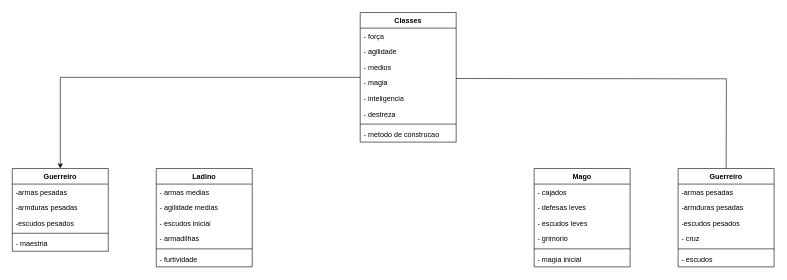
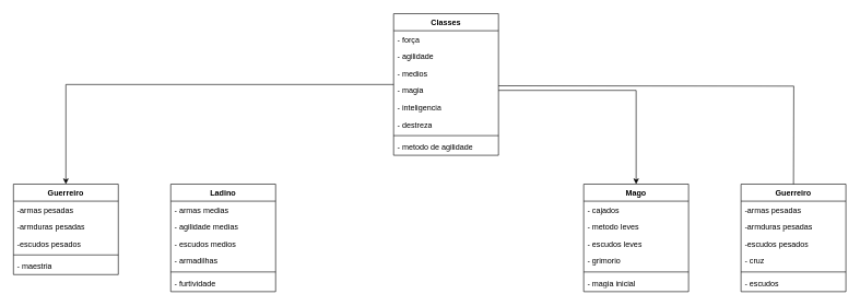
  <mxCell id="0" />
  <mxCell id="1" parent="0" />
  <mxCell id="2" value="" style="edgeStyle=orthogonalEdgeStyle;rounded=0;orthogonalLoop=1;jettySize=auto;html=1;" edge="1" parent="1" source="3" target="12"><mxGeometry relative="1" as="geometry"><Array as="points"><mxPoint x="100" y="128" /></Array></mxGeometry></mxCell>
  <mxCell id="3" value="Classes" style="swimlane;fontStyle=1;align=center;verticalAlign=top;childLayout=stackLayout;horizontal=1;startSize=26;horizontalStack=0;resizeParent=1;resizeParentMax=0;resizeLast=0;collapsible=1;marginBottom=0;whiteSpace=wrap;html=1;" vertex="1" parent="1"><mxGeometry x="600" y="20" width="160" height="216" as="geometry" /></mxCell>
  <mxCell id="4" value="- força" style="text;strokeColor=none;fillColor=none;align=left;verticalAlign=top;spacingLeft=4;spacingRight=4;overflow=hidden;rotatable=0;points=[[0,0.5],[1,0.5]];portConstraint=eastwest;whiteSpace=wrap;html=1;" vertex="1" parent="3"><mxGeometry y="26" width="160" height="26" as="geometry" /></mxCell>
  <mxCell id="5" value="- agilidade" style="text;strokeColor=none;fillColor=none;align=left;verticalAlign=top;spacingLeft=4;spacingRight=4;overflow=hidden;rotatable=0;points=[[0,0.5],[1,0.5]];portConstraint=eastwest;whiteSpace=wrap;html=1;" vertex="1" parent="3"><mxGeometry y="52" width="160" height="26" as="geometry" /></mxCell>
  <mxCell id="6" value="- medios" style="text;strokeColor=none;fillColor=none;align=left;verticalAlign=top;spacingLeft=4;spacingRight=4;overflow=hidden;rotatable=0;points=[[0,0.5],[1,0.5]];portConstraint=eastwest;whiteSpace=wrap;html=1;" vertex="1" parent="3"><mxGeometry y="78" width="160" height="26" as="geometry" /></mxCell>
  <mxCell id="7" value="- magia" style="text;strokeColor=none;fillColor=none;align=left;verticalAlign=top;spacingLeft=4;spacingRight=4;overflow=hidden;rotatable=0;points=[[0,0.5],[1,0.5]];portConstraint=eastwest;whiteSpace=wrap;html=1;" vertex="1" parent="3"><mxGeometry y="104" width="160" height="26" as="geometry" /></mxCell>
  <mxCell id="8" value="- inteligencia" style="text;strokeColor=none;fillColor=none;align=left;verticalAlign=top;spacingLeft=4;spacingRight=4;overflow=hidden;rotatable=0;points=[[0,0.5],[1,0.5]];portConstraint=eastwest;whiteSpace=wrap;html=1;" vertex="1" parent="3"><mxGeometry y="130" width="160" height="26" as="geometry" /></mxCell>
  <mxCell id="9" value="- destreza" style="text;strokeColor=none;fillColor=none;align=left;verticalAlign=top;spacingLeft=4;spacingRight=4;overflow=hidden;rotatable=0;points=[[0,0.5],[1,0.5]];portConstraint=eastwest;whiteSpace=wrap;html=1;" vertex="1" parent="3"><mxGeometry y="156" width="160" height="26" as="geometry" /></mxCell>
  <mxCell id="10" value="" style="line;strokeWidth=1;fillColor=none;align=left;verticalAlign=middle;spacingTop=-1;spacingLeft=3;spacingRight=3;rotatable=0;labelPosition=right;points=[];portConstraint=eastwest;strokeColor=inherit;" vertex="1" parent="3"><mxGeometry y="182" width="160" height="8" as="geometry" /></mxCell>
- <mxCell id="11" value="- metodo de construcao" style="text;strokeColor=none;fillColor=none;align=left;verticalAlign=top;spacingLeft=4;spacingRight=4;overflow=hidden;rotatable=0;points=[[0,0.5],[1,0.5]];portConstraint=eastwest;whiteSpace=wrap;html=1;" vertex="1" parent="3"><mxGeometry y="190" width="160" height="26" as="geometry" /></mxCell>
+ <mxCell id="11" value="- metodo de agilidade" style="text;strokeColor=none;fillColor=none;align=left;verticalAlign=top;spacingLeft=4;spacingRight=4;overflow=hidden;rotatable=0;points=[[0,0.5],[1,0.5]];portConstraint=eastwest;whiteSpace=wrap;html=1;" vertex="1" parent="3"><mxGeometry y="190" width="160" height="26" as="geometry" /></mxCell>
  <mxCell id="12" value="Guerreiro" style="swimlane;fontStyle=1;align=center;verticalAlign=top;childLayout=stackLayout;horizontal=1;startSize=26;horizontalStack=0;resizeParent=1;resizeParentMax=0;resizeLast=0;collapsible=1;marginBottom=0;whiteSpace=wrap;html=1;" vertex="1" parent="1"><mxGeometry x="20" y="280" width="160" height="138" as="geometry" /></mxCell>
  <mxCell id="13" value="-armas pesadas" style="text;strokeColor=none;fillColor=none;align=left;verticalAlign=top;spacingLeft=4;spacingRight=4;overflow=hidden;rotatable=0;points=[[0,0.5],[1,0.5]];portConstraint=eastwest;whiteSpace=wrap;html=1;" vertex="1" parent="12"><mxGeometry y="26" width="160" height="26" as="geometry" /></mxCell>
  <mxCell id="14" value="-armduras pesadas" style="text;strokeColor=none;fillColor=none;align=left;verticalAlign=top;spacingLeft=4;spacingRight=4;overflow=hidden;rotatable=0;points=[[0,0.5],[1,0.5]];portConstraint=eastwest;whiteSpace=wrap;html=1;" vertex="1" parent="12"><mxGeometry y="52" width="160" height="26" as="geometry" /></mxCell>
  <mxCell id="15" value="-escudos pesados" style="text;strokeColor=none;fillColor=none;align=left;verticalAlign=top;spacingLeft=4;spacingRight=4;overflow=hidden;rotatable=0;points=[[0,0.5],[1,0.5]];portConstraint=eastwest;whiteSpace=wrap;html=1;" vertex="1" parent="12"><mxGeometry y="78" width="160" height="26" as="geometry" /></mxCell>
  <mxCell id="16" value="" style="line;strokeWidth=1;fillColor=none;align=left;verticalAlign=middle;spacingTop=-1;spacingLeft=3;spacingRight=3;rotatable=0;labelPosition=right;points=[];portConstraint=eastwest;strokeColor=inherit;" vertex="1" parent="12"><mxGeometry y="104" width="160" height="8" as="geometry" /></mxCell>
  <mxCell id="17" value="- maestria" style="text;strokeColor=none;fillColor=none;align=left;verticalAlign=top;spacingLeft=4;spacingRight=4;overflow=hidden;rotatable=0;points=[[0,0.5],[1,0.5]];portConstraint=eastwest;whiteSpace=wrap;html=1;" vertex="1" parent="12"><mxGeometry y="112" width="160" height="26" as="geometry" /></mxCell>
  <mxCell id="18" value="Ladino" style="swimlane;fontStyle=1;align=center;verticalAlign=top;childLayout=stackLayout;horizontal=1;startSize=26;horizontalStack=0;resizeParent=1;resizeParentMax=0;resizeLast=0;collapsible=1;marginBottom=0;whiteSpace=wrap;html=1;" vertex="1" parent="1"><mxGeometry x="260" y="280" width="160" height="164" as="geometry" /></mxCell>
  <mxCell id="19" value="- armas medias" style="text;strokeColor=none;fillColor=none;align=left;verticalAlign=top;spacingLeft=4;spacingRight=4;overflow=hidden;rotatable=0;points=[[0,0.5],[1,0.5]];portConstraint=eastwest;whiteSpace=wrap;html=1;" vertex="1" parent="18"><mxGeometry y="26" width="160" height="26" as="geometry" /></mxCell>
  <mxCell id="20" value="- agilidade medias" style="text;strokeColor=none;fillColor=none;align=left;verticalAlign=top;spacingLeft=4;spacingRight=4;overflow=hidden;rotatable=0;points=[[0,0.5],[1,0.5]];portConstraint=eastwest;whiteSpace=wrap;html=1;" vertex="1" parent="18"><mxGeometry y="52" width="160" height="26" as="geometry" /></mxCell>
- <mxCell id="21" value="- escudos inicial" style="text;strokeColor=none;fillColor=none;align=left;verticalAlign=top;spacingLeft=4;spacingRight=4;overflow=hidden;rotatable=0;points=[[0,0.5],[1,0.5]];portConstraint=eastwest;whiteSpace=wrap;html=1;" vertex="1" parent="18"><mxGeometry y="78" width="160" height="26" as="geometry" /></mxCell>
+ <mxCell id="21" value="- escudos medios" style="text;strokeColor=none;fillColor=none;align=left;verticalAlign=top;spacingLeft=4;spacingRight=4;overflow=hidden;rotatable=0;points=[[0,0.5],[1,0.5]];portConstraint=eastwest;whiteSpace=wrap;html=1;" vertex="1" parent="18"><mxGeometry y="78" width="160" height="26" as="geometry" /></mxCell>
  <mxCell id="22" value="- armadilhas" style="text;strokeColor=none;fillColor=none;align=left;verticalAlign=top;spacingLeft=4;spacingRight=4;overflow=hidden;rotatable=0;points=[[0,0.5],[1,0.5]];portConstraint=eastwest;whiteSpace=wrap;html=1;" vertex="1" parent="18"><mxGeometry y="104" width="160" height="26" as="geometry" /></mxCell>
  <mxCell id="23" value="" style="line;strokeWidth=1;fillColor=none;align=left;verticalAlign=middle;spacingTop=-1;spacingLeft=3;spacingRight=3;rotatable=0;labelPosition=right;points=[];portConstraint=eastwest;strokeColor=inherit;" vertex="1" parent="18"><mxGeometry y="130" width="160" height="8" as="geometry" /></mxCell>
  <mxCell id="24" value="- furtividade" style="text;strokeColor=none;fillColor=none;align=left;verticalAlign=top;spacingLeft=4;spacingRight=4;overflow=hidden;rotatable=0;points=[[0,0.5],[1,0.5]];portConstraint=eastwest;whiteSpace=wrap;html=1;" vertex="1" parent="18"><mxGeometry y="138" width="160" height="26" as="geometry" /></mxCell>
  <mxCell id="25" value="Mago" style="swimlane;fontStyle=1;align=center;verticalAlign=top;childLayout=stackLayout;horizontal=1;startSize=26;horizontalStack=0;resizeParent=1;resizeParentMax=0;resizeLast=0;collapsible=1;marginBottom=0;whiteSpace=wrap;html=1;" vertex="1" parent="1"><mxGeometry x="890" y="280" width="160" height="164" as="geometry" /></mxCell>
  <mxCell id="26" value="- cajados" style="text;strokeColor=none;fillColor=none;align=left;verticalAlign=top;spacingLeft=4;spacingRight=4;overflow=hidden;rotatable=0;points=[[0,0.5],[1,0.5]];portConstraint=eastwest;whiteSpace=wrap;html=1;" vertex="1" parent="25"><mxGeometry y="26" width="160" height="26" as="geometry" /></mxCell>
- <mxCell id="27" value="- defesas leves" style="text;strokeColor=none;fillColor=none;align=left;verticalAlign=top;spacingLeft=4;spacingRight=4;overflow=hidden;rotatable=0;points=[[0,0.5],[1,0.5]];portConstraint=eastwest;whiteSpace=wrap;html=1;" vertex="1" parent="25"><mxGeometry y="52" width="160" height="26" as="geometry" /></mxCell>
+ <mxCell id="27" value="- metodo leves" style="text;strokeColor=none;fillColor=none;align=left;verticalAlign=top;spacingLeft=4;spacingRight=4;overflow=hidden;rotatable=0;points=[[0,0.5],[1,0.5]];portConstraint=eastwest;whiteSpace=wrap;html=1;" vertex="1" parent="25"><mxGeometry y="52" width="160" height="26" as="geometry" /></mxCell>
  <mxCell id="28" value="- escudos leves" style="text;strokeColor=none;fillColor=none;align=left;verticalAlign=top;spacingLeft=4;spacingRight=4;overflow=hidden;rotatable=0;points=[[0,0.5],[1,0.5]];portConstraint=eastwest;whiteSpace=wrap;html=1;" vertex="1" parent="25"><mxGeometry y="78" width="160" height="26" as="geometry" /></mxCell>
  <mxCell id="29" value="- grimorio" style="text;strokeColor=none;fillColor=none;align=left;verticalAlign=top;spacingLeft=4;spacingRight=4;overflow=hidden;rotatable=0;points=[[0,0.5],[1,0.5]];portConstraint=eastwest;whiteSpace=wrap;html=1;" vertex="1" parent="25"><mxGeometry y="104" width="160" height="26" as="geometry" /></mxCell>
  <mxCell id="30" value="" style="line;strokeWidth=1;fillColor=none;align=left;verticalAlign=middle;spacingTop=-1;spacingLeft=3;spacingRight=3;rotatable=0;labelPosition=right;points=[];portConstraint=eastwest;strokeColor=inherit;" vertex="1" parent="25"><mxGeometry y="130" width="160" height="8" as="geometry" /></mxCell>
  <mxCell id="31" value="- magia inicial" style="text;strokeColor=none;fillColor=none;align=left;verticalAlign=top;spacingLeft=4;spacingRight=4;overflow=hidden;rotatable=0;points=[[0,0.5],[1,0.5]];portConstraint=eastwest;whiteSpace=wrap;html=1;" vertex="1" parent="25"><mxGeometry y="138" width="160" height="26" as="geometry" /></mxCell>
+ <mxCell id="32" style="edgeStyle=orthogonalEdgeStyle;rounded=0;orthogonalLoop=1;jettySize=auto;html=1;exitX=1;exitY=0.5;exitDx=0;exitDy=0;" edge="1" parent="1" source="7" target="25"><mxGeometry relative="1" as="geometry" /></mxCell>
  <mxCell id="33" style="edgeStyle=orthogonalEdgeStyle;rounded=0;orthogonalLoop=1;jettySize=auto;html=1;exitX=1;exitY=0.5;exitDx=0;exitDy=0;" edge="1" parent="1"><mxGeometry relative="1" as="geometry"><mxPoint x="760" y="130" as="sourcePoint" /><mxPoint x="1210" y="299" as="targetPoint" /></mxGeometry></mxCell>
  <mxCell id="34" value="Guerreiro" style="swimlane;fontStyle=1;align=center;verticalAlign=top;childLayout=stackLayout;horizontal=1;startSize=26;horizontalStack=0;resizeParent=1;resizeParentMax=0;resizeLast=0;collapsible=1;marginBottom=0;whiteSpace=wrap;html=1;" vertex="1" parent="1"><mxGeometry x="1130" y="280" width="160" height="164" as="geometry" /></mxCell>
  <mxCell id="35" value="-armas pesadas" style="text;strokeColor=none;fillColor=none;align=left;verticalAlign=top;spacingLeft=4;spacingRight=4;overflow=hidden;rotatable=0;points=[[0,0.5],[1,0.5]];portConstraint=eastwest;whiteSpace=wrap;html=1;" vertex="1" parent="34"><mxGeometry y="26" width="160" height="26" as="geometry" /></mxCell>
  <mxCell id="36" value="-armduras pesadas" style="text;strokeColor=none;fillColor=none;align=left;verticalAlign=top;spacingLeft=4;spacingRight=4;overflow=hidden;rotatable=0;points=[[0,0.5],[1,0.5]];portConstraint=eastwest;whiteSpace=wrap;html=1;" vertex="1" parent="34"><mxGeometry y="52" width="160" height="26" as="geometry" /></mxCell>
  <mxCell id="37" value="-escudos pesados" style="text;strokeColor=none;fillColor=none;align=left;verticalAlign=top;spacingLeft=4;spacingRight=4;overflow=hidden;rotatable=0;points=[[0,0.5],[1,0.5]];portConstraint=eastwest;whiteSpace=wrap;html=1;" vertex="1" parent="34"><mxGeometry y="78" width="160" height="26" as="geometry" /></mxCell>
  <mxCell id="38" value="- cruz" style="text;strokeColor=none;fillColor=none;align=left;verticalAlign=top;spacingLeft=4;spacingRight=4;overflow=hidden;rotatable=0;points=[[0,0.5],[1,0.5]];portConstraint=eastwest;whiteSpace=wrap;html=1;" vertex="1" parent="34"><mxGeometry y="104" width="160" height="26" as="geometry" /></mxCell>
  <mxCell id="39" value="" style="line;strokeWidth=1;fillColor=none;align=left;verticalAlign=middle;spacingTop=-1;spacingLeft=3;spacingRight=3;rotatable=0;labelPosition=right;points=[];portConstraint=eastwest;strokeColor=inherit;" vertex="1" parent="34"><mxGeometry y="130" width="160" height="8" as="geometry" /></mxCell>
  <mxCell id="40" value="- escudos" style="text;strokeColor=none;fillColor=none;align=left;verticalAlign=top;spacingLeft=4;spacingRight=4;overflow=hidden;rotatable=0;points=[[0,0.5],[1,0.5]];portConstraint=eastwest;whiteSpace=wrap;html=1;" vertex="1" parent="34"><mxGeometry y="138" width="160" height="26" as="geometry" /></mxCell>
